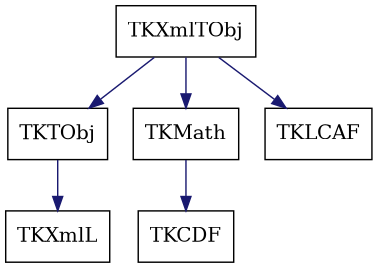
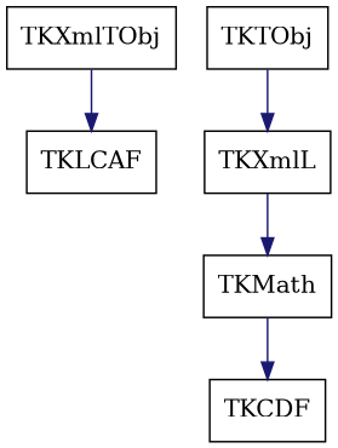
  digraph {
    aspect=1
    node [shape=box]
    edge [color=midnightblue style=solid]
    TKXmlTObj
    TKTObj
    TKMath
    TKLCAF
    TKXmlL
    TKCDF
-   TKXmlTObj -> TKTObj
-   TKXmlTObj -> TKMath
+   TKXmlL -> TKMath
    TKXmlTObj -> TKLCAF
    TKTObj -> TKXmlL
    TKMath -> TKCDF
  }
